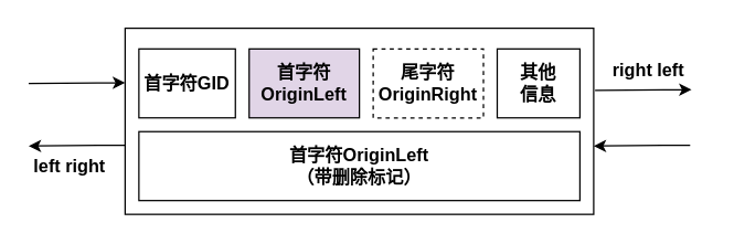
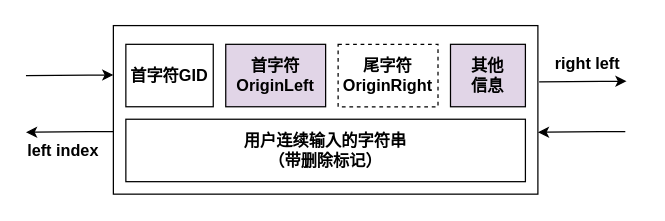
  <mxCell id="0" />
  <mxCell id="1" parent="0" />
  <mxCell id="2" value="&lt;br&gt;&lt;div&gt;&lt;span style=&quot;font-size: 15px;&quot;&gt;&lt;br&gt;&lt;/span&gt;&lt;div&gt;&lt;span style=&quot;font-size: 15px;&quot;&gt;&lt;br&gt;&lt;/span&gt;&lt;/div&gt;&lt;/div&gt;" style="rounded=0;whiteSpace=wrap;html=1;verticalAlign=top;align=left;" vertex="1" parent="1"><mxGeometry x="90" y="20" width="340" height="135" as="geometry" /></mxCell>
- <mxCell id="3" value="首字符OriginLeft&lt;br&gt;（带删除标记）" style="rounded=0;whiteSpace=wrap;html=1;fontSize=13;fontStyle=1" vertex="1" parent="1"><mxGeometry x="100" y="95" width="320" height="50" as="geometry" /></mxCell>
+ <mxCell id="3" value="用户连续输入的字符串&lt;br&gt;（带删除标记）" style="rounded=0;whiteSpace=wrap;html=1;fontSize=13;fontStyle=1" vertex="1" parent="1"><mxGeometry x="100" y="95" width="320" height="50" as="geometry" /></mxCell>
  <mxCell id="4" value="首字符GID" style="rounded=0;whiteSpace=wrap;html=1;fontSize=13;fontStyle=1" vertex="1" parent="1"><mxGeometry x="100" y="35" width="70" height="50" as="geometry" /></mxCell>
  <mxCell id="5" value="首字符OriginLeft" style="rounded=0;whiteSpace=wrap;html=1;fontSize=13;fontStyle=1;fillColor=#e1d5e7;" vertex="1" parent="1"><mxGeometry x="180" y="35" width="80" height="50" as="geometry" /></mxCell>
  <mxCell id="6" value="尾字符OriginRight" style="rounded=0;whiteSpace=wrap;html=1;fontSize=13;fontStyle=1;dashed=1;" vertex="1" parent="1"><mxGeometry x="270" y="35" width="80" height="50" as="geometry" /></mxCell>
  <mxCell id="7" value="" style="endArrow=classic;html=1;rounded=0;" edge="1" parent="1"><mxGeometry width="50" height="50" relative="1" as="geometry"><mxPoint x="20" y="60" as="sourcePoint" /><mxPoint x="90" y="59.58" as="targetPoint" /><Array as="points"><mxPoint x="70" y="59.58" /></Array></mxGeometry></mxCell>
  <mxCell id="8" value="" style="endArrow=classic;html=1;rounded=0;" edge="1" parent="1"><mxGeometry width="50" height="50" relative="1" as="geometry"><mxPoint x="431" y="65" as="sourcePoint" /><mxPoint x="501" y="64.58" as="targetPoint" /><Array as="points"><mxPoint x="481" y="64.58" /></Array></mxGeometry></mxCell>
  <mxCell id="9" value="" style="endArrow=none;html=1;rounded=0;startArrow=classic;startFill=1;endFill=0;" edge="1" parent="1"><mxGeometry width="50" height="50" relative="1" as="geometry"><mxPoint x="20" y="105.42" as="sourcePoint" /><mxPoint x="90" y="105" as="targetPoint" /><Array as="points"><mxPoint x="70" y="105" /></Array></mxGeometry></mxCell>
  <mxCell id="10" value="" style="endArrow=none;html=1;rounded=0;startArrow=classic;startFill=1;endFill=0;" edge="1" parent="1"><mxGeometry width="50" height="50" relative="1" as="geometry"><mxPoint x="430" y="105.42" as="sourcePoint" /><mxPoint x="500" y="105" as="targetPoint" /><Array as="points"><mxPoint x="480" y="105" /></Array></mxGeometry></mxCell>
- <mxCell id="11" value="&lt;b style=&quot;font-size: 13px;&quot;&gt;left right&lt;/b&gt;" style="text;html=1;align=center;verticalAlign=middle;whiteSpace=wrap;rounded=0;fontSize=13;" vertex="1" parent="1"><mxGeometry x="20" y="105" width="60" height="30" as="geometry" /></mxCell>
+ <mxCell id="11" value="&lt;b style=&quot;font-size: 13px;&quot;&gt;left index&lt;/b&gt;" style="text;html=1;align=center;verticalAlign=middle;whiteSpace=wrap;rounded=0;fontSize=13;" vertex="1" parent="1"><mxGeometry x="20" y="105" width="60" height="30" as="geometry" /></mxCell>
  <mxCell id="12" value="&lt;b style=&quot;font-size: 13px;&quot;&gt;right left&lt;/b&gt;" style="text;html=1;align=center;verticalAlign=middle;whiteSpace=wrap;rounded=0;fontSize=13;" vertex="1" parent="1"><mxGeometry x="430" y="35" width="80" height="30" as="geometry" /></mxCell>
- <mxCell id="13" value="其他&lt;div style=&quot;font-size: 13px;&quot;&gt;信息&lt;/div&gt;" style="rounded=0;whiteSpace=wrap;html=1;fontSize=13;fontStyle=1" vertex="1" parent="1"><mxGeometry x="360" y="35" width="60" height="50" as="geometry" /></mxCell>
+ <mxCell id="13" value="其他&lt;div style=&quot;font-size: 13px;&quot;&gt;信息&lt;/div&gt;" style="rounded=0;whiteSpace=wrap;html=1;fontSize=13;fontStyle=1;fillColor=#e1d5e7;" vertex="1" parent="1"><mxGeometry x="360" y="35" width="60" height="50" as="geometry" /></mxCell>
